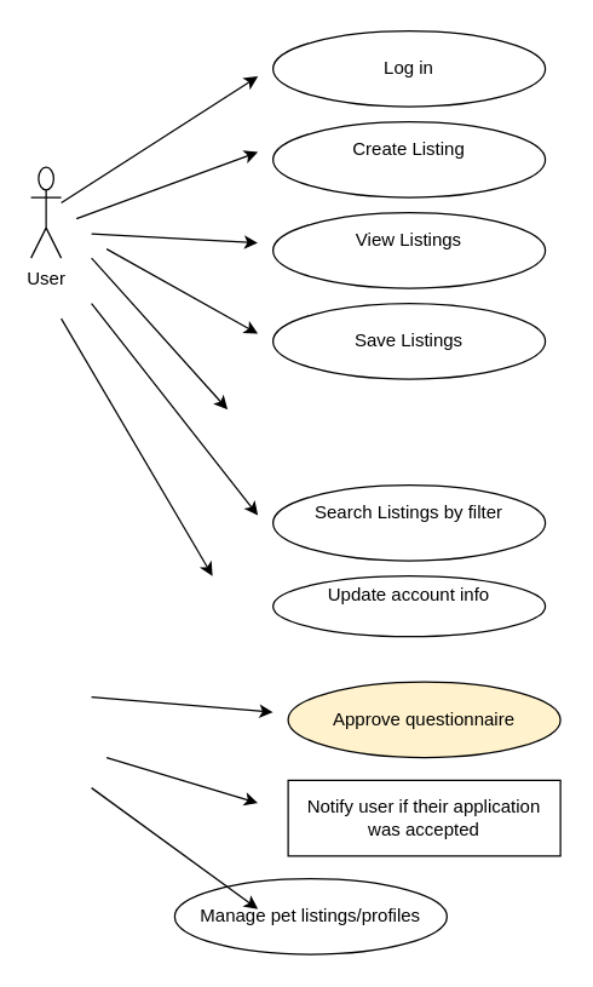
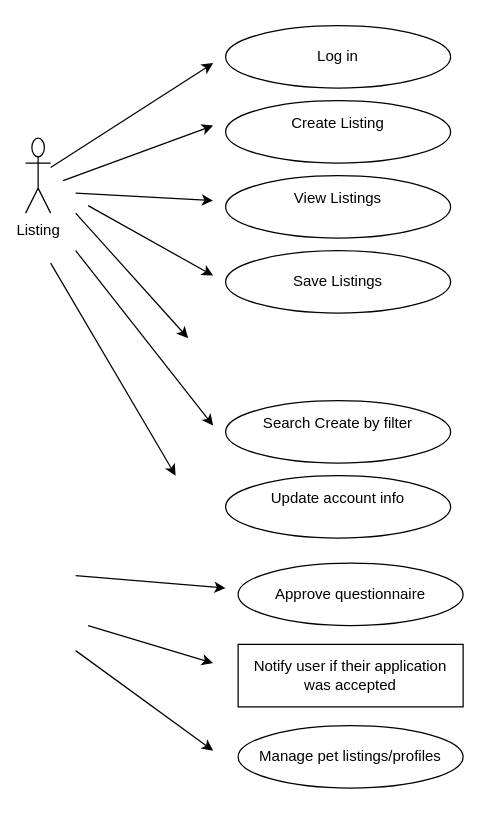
  <mxCell id="0" />
  <mxCell id="1" parent="0" />
  <mxCell id="2" value="" style="edgeStyle=none;html=1;" edge="1" parent="1" source="3"><mxGeometry relative="1" as="geometry"><mxPoint x="170" y="50" as="targetPoint" /></mxGeometry></mxCell>
- <mxCell id="3" value="User&lt;div&gt;&lt;br&gt;&lt;/div&gt;" style="shape=umlActor;verticalLabelPosition=bottom;verticalAlign=top;html=1;outlineConnect=0;" vertex="1" parent="1"><mxGeometry x="20" y="110" width="20" height="60" as="geometry" /></mxCell>
+ <mxCell id="3" value="Listing&lt;div&gt;&lt;br&gt;&lt;/div&gt;" style="shape=umlActor;verticalLabelPosition=bottom;verticalAlign=top;html=1;outlineConnect=0;" vertex="1" parent="1"><mxGeometry x="20" y="110" width="20" height="60" as="geometry" /></mxCell>
  <mxCell id="4" value="&lt;div&gt;Save Listings&lt;/div&gt;" style="ellipse;whiteSpace=wrap;html=1;" vertex="1" parent="1"><mxGeometry x="180" y="200" width="180" height="50" as="geometry" /></mxCell>
  <mxCell id="5" value="View Listings&lt;div&gt;&lt;br&gt;&lt;/div&gt;" style="ellipse;whiteSpace=wrap;html=1;" vertex="1" parent="1"><mxGeometry x="180" y="140" width="180" height="50" as="geometry" /></mxCell>
  <mxCell id="6" value="&lt;div&gt;Log in&lt;/div&gt;" style="ellipse;whiteSpace=wrap;html=1;" vertex="1" parent="1"><mxGeometry x="180" y="20" width="180" height="50" as="geometry" /></mxCell>
  <mxCell id="7" value="&lt;div&gt;Create Listing&lt;/div&gt;&lt;div&gt;&lt;br&gt;&lt;/div&gt;" style="ellipse;whiteSpace=wrap;html=1;" vertex="1" parent="1"><mxGeometry x="180" y="80" width="180" height="50" as="geometry" /></mxCell>
- <mxCell id="8" value="Search Listings by filter&lt;div&gt;&lt;br&gt;&lt;/div&gt;" style="ellipse;whiteSpace=wrap;html=1;" vertex="1" parent="1"><mxGeometry x="180" y="320" width="180" height="50" as="geometry" /></mxCell>
- <mxCell id="9" value="Update account info&lt;div&gt;&lt;br&gt;&lt;/div&gt;" style="ellipse;whiteSpace=wrap;html=1;" vertex="1" parent="1"><mxGeometry x="180" y="380" width="180" height="40" as="geometry" /></mxCell>
+ <mxCell id="8" value="Search Create by filter&lt;div&gt;&lt;br&gt;&lt;/div&gt;" style="ellipse;whiteSpace=wrap;html=1;" vertex="1" parent="1"><mxGeometry x="180" y="320" width="180" height="50" as="geometry" /></mxCell>
+ <mxCell id="9" value="Update account info&lt;div&gt;&lt;br&gt;&lt;/div&gt;" style="ellipse;whiteSpace=wrap;html=1;" vertex="1" parent="1"><mxGeometry x="180" y="380" width="180" height="50" as="geometry" /></mxCell>
  <mxCell id="10" value="" style="edgeStyle=none;html=1;" edge="1" parent="1"><mxGeometry relative="1" as="geometry"><mxPoint x="50" y="144" as="sourcePoint" /><mxPoint x="170" y="100" as="targetPoint" /></mxGeometry></mxCell>
  <mxCell id="11" value="" style="edgeStyle=none;html=1;" edge="1" parent="1"><mxGeometry relative="1" as="geometry"><mxPoint x="60" y="154" as="sourcePoint" /><mxPoint x="170" y="160" as="targetPoint" /></mxGeometry></mxCell>
  <mxCell id="12" value="" style="edgeStyle=none;html=1;" edge="1" parent="1"><mxGeometry relative="1" as="geometry"><mxPoint x="60" y="170" as="sourcePoint" /><mxPoint x="150" y="270" as="targetPoint" /></mxGeometry></mxCell>
  <mxCell id="13" value="" style="edgeStyle=none;html=1;" edge="1" parent="1"><mxGeometry relative="1" as="geometry"><mxPoint x="70" y="164" as="sourcePoint" /><mxPoint x="170" y="220" as="targetPoint" /></mxGeometry></mxCell>
  <mxCell id="14" value="" style="edgeStyle=none;html=1;" edge="1" parent="1"><mxGeometry relative="1" as="geometry"><mxPoint x="60" y="200" as="sourcePoint" /><mxPoint x="170" y="340" as="targetPoint" /></mxGeometry></mxCell>
  <mxCell id="15" value="" style="edgeStyle=none;html=1;" edge="1" parent="1"><mxGeometry relative="1" as="geometry"><mxPoint x="40" y="210" as="sourcePoint" /><mxPoint x="140" y="380" as="targetPoint" /></mxGeometry></mxCell>
- <mxCell id="16" value="Approve questionnaire" style="ellipse;whiteSpace=wrap;html=1;fillColor=#fff2cc;" vertex="1" parent="1"><mxGeometry x="190" y="450" width="180" height="50" as="geometry" /></mxCell>
+ <mxCell id="16" value="Approve questionnaire" style="ellipse;whiteSpace=wrap;html=1;" vertex="1" parent="1"><mxGeometry x="190" y="450" width="180" height="50" as="geometry" /></mxCell>
  <mxCell id="17" value="Notify user if their application was accepted" style="whiteSpace=wrap;html=1;rounded=0;" vertex="1" parent="1"><mxGeometry x="190" y="515" width="180" height="50" as="geometry" /></mxCell>
- <mxCell id="18" value="Manage pet listings/profiles" style="ellipse;whiteSpace=wrap;html=1;" vertex="1" parent="1"><mxGeometry x="115" y="580" width="180" height="50" as="geometry" /></mxCell>
+ <mxCell id="18" value="Manage pet listings/profiles" style="ellipse;whiteSpace=wrap;html=1;" vertex="1" parent="1"><mxGeometry x="190" y="580" width="180" height="50" as="geometry" /></mxCell>
  <mxCell id="19" value="" style="edgeStyle=none;html=1;" edge="1" parent="1"><mxGeometry relative="1" as="geometry"><mxPoint x="60" y="520" as="sourcePoint" /><mxPoint x="170" y="600" as="targetPoint" /></mxGeometry></mxCell>
  <mxCell id="20" value="" style="edgeStyle=none;html=1;" edge="1" parent="1"><mxGeometry relative="1" as="geometry"><mxPoint x="60" y="460" as="sourcePoint" /><mxPoint x="180" y="470" as="targetPoint" /></mxGeometry></mxCell>
  <mxCell id="21" value="" style="edgeStyle=none;html=1;" edge="1" parent="1"><mxGeometry relative="1" as="geometry"><mxPoint x="70" y="500" as="sourcePoint" /><mxPoint x="170" y="530" as="targetPoint" /></mxGeometry></mxCell>
